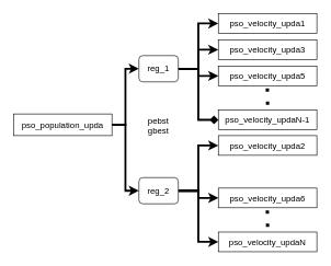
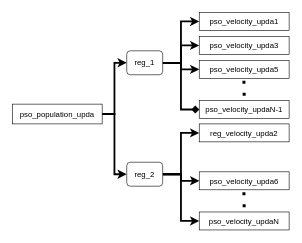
  <mxCell id="0" />
  <mxCell id="1" parent="0" />
  <mxCell id="2" style="edgeStyle=orthogonalEdgeStyle;rounded=0;orthogonalLoop=1;jettySize=auto;html=1;exitX=1;exitY=0.5;exitDx=0;exitDy=0;entryX=0;entryY=0.5;entryDx=0;entryDy=0;fontSize=13;strokeWidth=3;" edge="1" parent="1" source="4" target="9"><mxGeometry relative="1" as="geometry" /></mxCell>
  <mxCell id="3" style="edgeStyle=orthogonalEdgeStyle;rounded=0;orthogonalLoop=1;jettySize=auto;html=1;exitX=1;exitY=0.5;exitDx=0;exitDy=0;entryX=0;entryY=0.5;entryDx=0;entryDy=0;strokeWidth=3;" edge="1" parent="1" source="4" target="19"><mxGeometry relative="1" as="geometry" /></mxCell>
  <mxCell id="4" value="&lt;font style=&quot;font-size: 13px&quot;&gt;pso_population_upda&lt;/font&gt;" style="rounded=0;whiteSpace=wrap;html=1;" vertex="1" parent="1"><mxGeometry x="20" y="173" width="150" height="33" as="geometry" /></mxCell>
  <mxCell id="5" style="edgeStyle=orthogonalEdgeStyle;rounded=0;orthogonalLoop=1;jettySize=auto;html=1;exitX=1;exitY=0.5;exitDx=0;exitDy=0;entryX=0;entryY=0.5;entryDx=0;entryDy=0;fontSize=13;strokeWidth=3;" edge="1" parent="1" source="9" target="10"><mxGeometry relative="1" as="geometry" /></mxCell>
  <mxCell id="6" style="edgeStyle=orthogonalEdgeStyle;rounded=0;orthogonalLoop=1;jettySize=auto;html=1;exitX=1;exitY=0.5;exitDx=0;exitDy=0;entryX=0;entryY=0.5;entryDx=0;entryDy=0;fontSize=13;strokeWidth=3;" edge="1" parent="1" source="9" target="13"><mxGeometry relative="1" as="geometry" /></mxCell>
  <mxCell id="7" style="edgeStyle=orthogonalEdgeStyle;rounded=0;orthogonalLoop=1;jettySize=auto;html=1;exitX=1;exitY=0.5;exitDx=0;exitDy=0;fontSize=13;strokeWidth=3;" edge="1" parent="1" source="9" target="14"><mxGeometry relative="1" as="geometry" /></mxCell>
  <mxCell id="8" style="edgeStyle=orthogonalEdgeStyle;rounded=0;orthogonalLoop=1;jettySize=auto;html=1;exitX=1;exitY=0.5;exitDx=0;exitDy=0;entryX=0;entryY=0.5;entryDx=0;entryDy=0;fontSize=13;strokeWidth=3;endArrow=diamond;" edge="1" parent="1" source="9" target="15"><mxGeometry relative="1" as="geometry" /></mxCell>
  <mxCell id="9" value="reg_1" style="rounded=1;whiteSpace=wrap;html=1;fontSize=13;" vertex="1" parent="1"><mxGeometry x="211" y="84" width="60" height="40" as="geometry" /></mxCell>
  <mxCell id="10" value="&lt;font style=&quot;font-size: 13px&quot;&gt;pso_velocity_upda1&lt;/font&gt;" style="rounded=0;whiteSpace=wrap;html=1;" vertex="1" parent="1"><mxGeometry x="332" y="20" width="150" height="30" as="geometry" /></mxCell>
  <mxCell id="11" value="" style="endArrow=none;dashed=1;html=1;dashPattern=1 3;strokeWidth=5;rounded=0;fontSize=13;" edge="1" parent="1"><mxGeometry width="50" height="50" relative="1" as="geometry"><mxPoint x="407" y="159" as="sourcePoint" /><mxPoint x="406.5" y="129" as="targetPoint" /></mxGeometry></mxCell>
- <mxCell id="12" value="&amp;nbsp; &amp;nbsp;pebst&amp;nbsp; &amp;nbsp;&lt;br&gt;gbest" style="text;html=1;strokeColor=none;fillColor=none;align=center;verticalAlign=middle;whiteSpace=wrap;rounded=0;fontSize=13;" vertex="1" parent="1"><mxGeometry x="186" y="176" width="110" height="30" as="geometry" /></mxCell>
  <mxCell id="13" value="&lt;font style=&quot;font-size: 13px&quot;&gt;pso_velocity_upda3&lt;/font&gt;" style="rounded=0;whiteSpace=wrap;html=1;" vertex="1" parent="1"><mxGeometry x="332" y="60" width="150" height="30" as="geometry" /></mxCell>
  <mxCell id="14" value="&lt;font style=&quot;font-size: 13px&quot;&gt;pso_velocity_upda5&lt;/font&gt;" style="rounded=0;whiteSpace=wrap;html=1;" vertex="1" parent="1"><mxGeometry x="332" y="100" width="150" height="30" as="geometry" /></mxCell>
  <mxCell id="15" value="&lt;font style=&quot;font-size: 13px&quot;&gt;pso_velocity_updaN-1&lt;/font&gt;" style="rounded=0;whiteSpace=wrap;html=1;" vertex="1" parent="1"><mxGeometry x="332" y="167" width="150" height="30" as="geometry" /></mxCell>
  <mxCell id="16" style="edgeStyle=orthogonalEdgeStyle;rounded=0;orthogonalLoop=1;jettySize=auto;html=1;exitX=1;exitY=0.5;exitDx=0;exitDy=0;entryX=0;entryY=0.5;entryDx=0;entryDy=0;fontSize=13;strokeWidth=3;" edge="1" parent="1" source="19" target="20"><mxGeometry relative="1" as="geometry" /></mxCell>
  <mxCell id="17" style="edgeStyle=orthogonalEdgeStyle;rounded=0;orthogonalLoop=1;jettySize=auto;html=1;exitX=1;exitY=0.5;exitDx=0;exitDy=0;fontSize=13;strokeWidth=3;" edge="1" parent="1" source="19" target="22"><mxGeometry relative="1" as="geometry" /></mxCell>
  <mxCell id="18" style="edgeStyle=orthogonalEdgeStyle;rounded=0;orthogonalLoop=1;jettySize=auto;html=1;exitX=1;exitY=0.5;exitDx=0;exitDy=0;entryX=0;entryY=0.5;entryDx=0;entryDy=0;fontSize=13;strokeWidth=3;" edge="1" parent="1" source="19" target="23"><mxGeometry relative="1" as="geometry" /></mxCell>
  <mxCell id="19" value="reg_2" style="rounded=1;whiteSpace=wrap;html=1;fontSize=13;" vertex="1" parent="1"><mxGeometry x="211" y="270" width="60" height="40" as="geometry" /></mxCell>
- <mxCell id="20" value="&lt;font style=&quot;font-size: 13px&quot;&gt;pso_velocity_upda2&lt;/font&gt;" style="rounded=0;whiteSpace=wrap;html=1;" vertex="1" parent="1"><mxGeometry x="332" y="206" width="150" height="30" as="geometry" /></mxCell>
+ <mxCell id="20" value="&lt;font style=&quot;font-size: 13px&quot;&gt;reg_velocity_upda2&lt;/font&gt;" style="rounded=0;whiteSpace=wrap;html=1;" vertex="1" parent="1"><mxGeometry x="332" y="206" width="150" height="30" as="geometry" /></mxCell>
  <mxCell id="21" value="" style="endArrow=none;dashed=1;html=1;dashPattern=1 3;strokeWidth=5;rounded=0;fontSize=13;" edge="1" parent="1"><mxGeometry width="50" height="50" relative="1" as="geometry"><mxPoint x="407" y="345" as="sourcePoint" /><mxPoint x="406.5" y="315" as="targetPoint" /></mxGeometry></mxCell>
  <mxCell id="22" value="&lt;font style=&quot;font-size: 13px&quot;&gt;pso_velocity_upda6&lt;/font&gt;" style="rounded=0;whiteSpace=wrap;html=1;" vertex="1" parent="1"><mxGeometry x="332" y="286" width="150" height="30" as="geometry" /></mxCell>
  <mxCell id="23" value="&lt;font style=&quot;font-size: 13px&quot;&gt;pso_velocity_updaN&lt;/font&gt;" style="rounded=0;whiteSpace=wrap;html=1;" vertex="1" parent="1"><mxGeometry x="332" y="353" width="150" height="30" as="geometry" /></mxCell>
